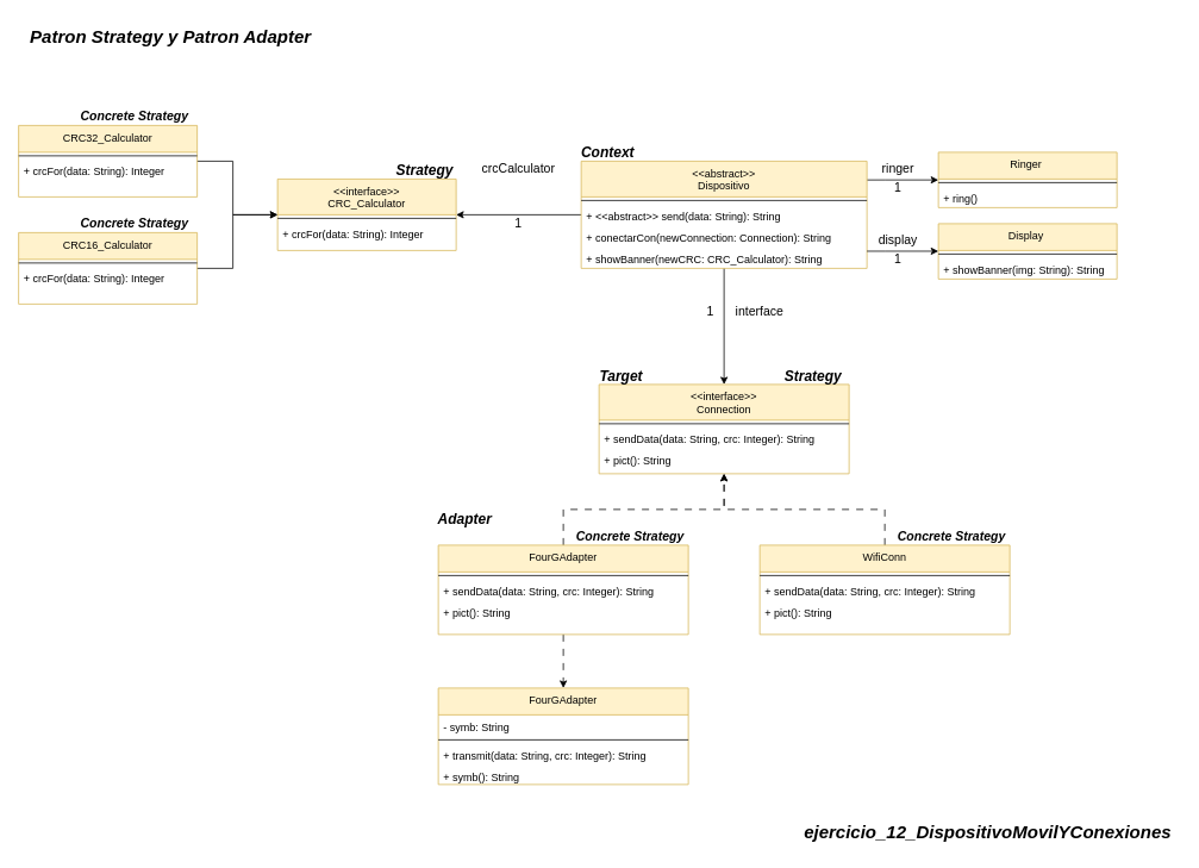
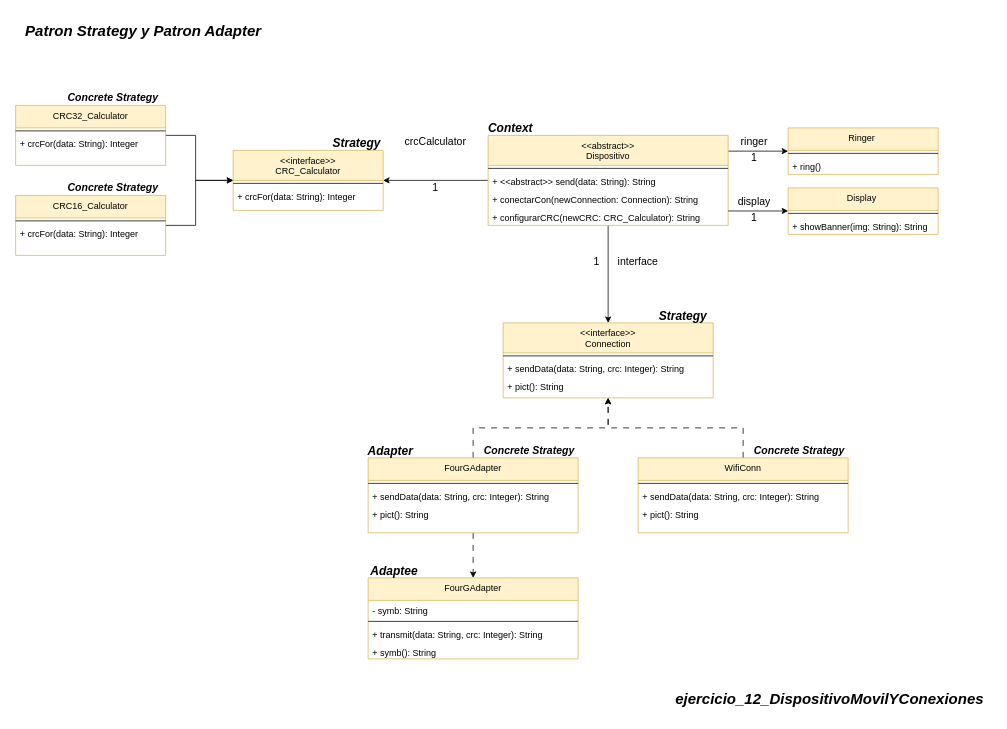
  <mxCell id="0" />
  <mxCell id="1" parent="0" />
  <mxCell id="2" value="&lt;&lt;interface&gt;&gt;&#10;Connection" style="swimlane;fontStyle=0;align=center;verticalAlign=top;childLayout=stackLayout;horizontal=1;startSize=40;horizontalStack=0;resizeParent=1;resizeLast=0;collapsible=1;marginBottom=0;rounded=0;shadow=0;strokeWidth=1;fillColor=#fff2cc;strokeColor=#d6b656;" vertex="1" parent="1"><mxGeometry x="670" y="430" width="280" height="100" as="geometry"><mxRectangle x="110" y="-20" width="160" height="26" as="alternateBounds" /></mxGeometry></mxCell>
  <mxCell id="3" value="" style="line;html=1;strokeWidth=1;align=left;verticalAlign=middle;spacingTop=-1;spacingLeft=3;spacingRight=3;rotatable=0;labelPosition=right;points=[];portConstraint=eastwest;" vertex="1" parent="2"><mxGeometry y="40" width="280" height="8" as="geometry" /></mxCell>
  <mxCell id="4" value="+ sendData(data: String, crc: Integer): String" style="text;align=left;verticalAlign=top;spacingLeft=4;spacingRight=4;overflow=hidden;rotatable=0;points=[[0,0.5],[1,0.5]];portConstraint=eastwest;rounded=0;shadow=0;html=0;" vertex="1" parent="2"><mxGeometry y="48" width="280" height="24" as="geometry" /></mxCell>
  <mxCell id="5" value="+ pict(): String" style="text;align=left;verticalAlign=top;spacingLeft=4;spacingRight=4;overflow=hidden;rotatable=0;points=[[0,0.5],[1,0.5]];portConstraint=eastwest;rounded=0;shadow=0;html=0;" vertex="1" parent="2"><mxGeometry y="72" width="280" height="16" as="geometry" /></mxCell>
  <mxCell id="6" value="&lt;&lt;interface&gt;&gt;&#10;CRC_Calculator" style="swimlane;fontStyle=0;align=center;verticalAlign=top;childLayout=stackLayout;horizontal=1;startSize=40;horizontalStack=0;resizeParent=1;resizeLast=0;collapsible=1;marginBottom=0;rounded=0;shadow=0;strokeWidth=1;fillColor=#fff2cc;strokeColor=#d6b656;" vertex="1" parent="1"><mxGeometry x="310" y="200" width="200" height="80" as="geometry"><mxRectangle x="110" y="-20" width="160" height="26" as="alternateBounds" /></mxGeometry></mxCell>
  <mxCell id="7" value="" style="line;html=1;strokeWidth=1;align=left;verticalAlign=middle;spacingTop=-1;spacingLeft=3;spacingRight=3;rotatable=0;labelPosition=right;points=[];portConstraint=eastwest;" vertex="1" parent="6"><mxGeometry y="40" width="200" height="8" as="geometry" /></mxCell>
  <mxCell id="8" value="+ crcFor(data: String): Integer" style="text;align=left;verticalAlign=top;spacingLeft=4;spacingRight=4;overflow=hidden;rotatable=0;points=[[0,0.5],[1,0.5]];portConstraint=eastwest;rounded=0;shadow=0;html=0;" vertex="1" parent="6"><mxGeometry y="48" width="200" height="24" as="geometry" /></mxCell>
  <mxCell id="9" style="edgeStyle=orthogonalEdgeStyle;rounded=0;orthogonalLoop=1;jettySize=auto;html=1;" edge="1" parent="1" source="12" target="6"><mxGeometry relative="1" as="geometry" /></mxCell>
  <mxCell id="10" style="edgeStyle=orthogonalEdgeStyle;rounded=0;orthogonalLoop=1;jettySize=auto;html=1;" edge="1" parent="1" target="25"><mxGeometry relative="1" as="geometry"><mxPoint x="970" y="201.034" as="sourcePoint" /><Array as="points"><mxPoint x="990" y="201" /><mxPoint x="990" y="201" /></Array></mxGeometry></mxCell>
  <mxCell id="11" style="edgeStyle=orthogonalEdgeStyle;rounded=0;orthogonalLoop=1;jettySize=auto;html=1;entryX=0.5;entryY=0;entryDx=0;entryDy=0;" edge="1" parent="1" source="12" target="2"><mxGeometry relative="1" as="geometry" /></mxCell>
  <mxCell id="12" value="&lt;&lt;abstract&gt;&gt;&#10;Dispositivo" style="swimlane;fontStyle=0;align=center;verticalAlign=top;childLayout=stackLayout;horizontal=1;startSize=40;horizontalStack=0;resizeParent=1;resizeLast=0;collapsible=1;marginBottom=0;rounded=0;shadow=0;strokeWidth=1;fillColor=#fff2cc;strokeColor=#d6b656;" vertex="1" parent="1"><mxGeometry x="650" y="180" width="320" height="120" as="geometry"><mxRectangle x="110" y="-20" width="160" height="26" as="alternateBounds" /></mxGeometry></mxCell>
  <mxCell id="13" value="" style="line;html=1;strokeWidth=1;align=left;verticalAlign=middle;spacingTop=-1;spacingLeft=3;spacingRight=3;rotatable=0;labelPosition=right;points=[];portConstraint=eastwest;" vertex="1" parent="12"><mxGeometry y="40" width="320" height="8" as="geometry" /></mxCell>
  <mxCell id="14" value="+ &lt;&lt;abstract&gt;&gt; send(data: String): String" style="text;align=left;verticalAlign=top;spacingLeft=4;spacingRight=4;overflow=hidden;rotatable=0;points=[[0,0.5],[1,0.5]];portConstraint=eastwest;rounded=0;shadow=0;html=0;" vertex="1" parent="12"><mxGeometry y="48" width="320" height="24" as="geometry" /></mxCell>
  <mxCell id="15" value="+ conectarCon(newConnection: Connection): String" style="text;align=left;verticalAlign=top;spacingLeft=4;spacingRight=4;overflow=hidden;rotatable=0;points=[[0,0.5],[1,0.5]];portConstraint=eastwest;rounded=0;shadow=0;html=0;" vertex="1" parent="12"><mxGeometry y="72" width="320" height="24" as="geometry" /></mxCell>
- <mxCell id="16" value="+ showBanner(newCRC: CRC_Calculator): String" style="text;align=left;verticalAlign=top;spacingLeft=4;spacingRight=4;overflow=hidden;rotatable=0;points=[[0,0.5],[1,0.5]];portConstraint=eastwest;rounded=0;shadow=0;html=0;" vertex="1" parent="12"><mxGeometry y="96" width="320" height="24" as="geometry" /></mxCell>
+ <mxCell id="16" value="+ configurarCRC(newCRC: CRC_Calculator): String" style="text;align=left;verticalAlign=top;spacingLeft=4;spacingRight=4;overflow=hidden;rotatable=0;points=[[0,0.5],[1,0.5]];portConstraint=eastwest;rounded=0;shadow=0;html=0;" vertex="1" parent="12"><mxGeometry y="96" width="320" height="24" as="geometry" /></mxCell>
  <mxCell id="17" style="edgeStyle=orthogonalEdgeStyle;rounded=0;orthogonalLoop=1;jettySize=auto;html=1;" edge="1" parent="1" source="18" target="6"><mxGeometry relative="1" as="geometry"><Array as="points"><mxPoint x="260" y="300" /><mxPoint x="260" y="240" /></Array></mxGeometry></mxCell>
  <mxCell id="18" value="CRC16_Calculator" style="swimlane;fontStyle=0;align=center;verticalAlign=top;childLayout=stackLayout;horizontal=1;startSize=30;horizontalStack=0;resizeParent=1;resizeLast=0;collapsible=1;marginBottom=0;rounded=0;shadow=0;strokeWidth=1;fillColor=#fff2cc;strokeColor=#d6b656;" vertex="1" parent="1"><mxGeometry x="20" y="260" width="200" height="80" as="geometry"><mxRectangle x="110" y="-20" width="160" height="26" as="alternateBounds" /></mxGeometry></mxCell>
  <mxCell id="19" value="" style="line;html=1;strokeWidth=1;align=left;verticalAlign=middle;spacingTop=-1;spacingLeft=3;spacingRight=3;rotatable=0;labelPosition=right;points=[];portConstraint=eastwest;" vertex="1" parent="18"><mxGeometry y="30" width="200" height="8" as="geometry" /></mxCell>
  <mxCell id="20" value="+ crcFor(data: String): Integer" style="text;align=left;verticalAlign=top;spacingLeft=4;spacingRight=4;overflow=hidden;rotatable=0;points=[[0,0.5],[1,0.5]];portConstraint=eastwest;rounded=0;shadow=0;html=0;" vertex="1" parent="18"><mxGeometry y="38" width="200" height="24" as="geometry" /></mxCell>
  <mxCell id="21" style="edgeStyle=orthogonalEdgeStyle;rounded=0;orthogonalLoop=1;jettySize=auto;html=1;entryX=0;entryY=0.5;entryDx=0;entryDy=0;" edge="1" parent="1" source="22" target="6"><mxGeometry relative="1" as="geometry"><Array as="points"><mxPoint x="260" y="180" /><mxPoint x="260" y="240" /></Array></mxGeometry></mxCell>
  <mxCell id="22" value="CRC32_Calculator" style="swimlane;fontStyle=0;align=center;verticalAlign=top;childLayout=stackLayout;horizontal=1;startSize=30;horizontalStack=0;resizeParent=1;resizeLast=0;collapsible=1;marginBottom=0;rounded=0;shadow=0;strokeWidth=1;fillColor=#fff2cc;strokeColor=#d6b656;" vertex="1" parent="1"><mxGeometry x="20" y="140" width="200" height="80" as="geometry"><mxRectangle x="110" y="-20" width="160" height="26" as="alternateBounds" /></mxGeometry></mxCell>
  <mxCell id="23" value="" style="line;html=1;strokeWidth=1;align=left;verticalAlign=middle;spacingTop=-1;spacingLeft=3;spacingRight=3;rotatable=0;labelPosition=right;points=[];portConstraint=eastwest;" vertex="1" parent="22"><mxGeometry y="30" width="200" height="8" as="geometry" /></mxCell>
  <mxCell id="24" value="+ crcFor(data: String): Integer" style="text;align=left;verticalAlign=top;spacingLeft=4;spacingRight=4;overflow=hidden;rotatable=0;points=[[0,0.5],[1,0.5]];portConstraint=eastwest;rounded=0;shadow=0;html=0;" vertex="1" parent="22"><mxGeometry y="38" width="200" height="24" as="geometry" /></mxCell>
  <mxCell id="25" value="Ringer " style="swimlane;fontStyle=0;align=center;verticalAlign=top;childLayout=stackLayout;horizontal=1;startSize=30;horizontalStack=0;resizeParent=1;resizeLast=0;collapsible=1;marginBottom=0;rounded=0;shadow=0;strokeWidth=1;fillColor=#fff2cc;strokeColor=#d6b656;" vertex="1" parent="1"><mxGeometry x="1050" y="170" width="200" height="62" as="geometry"><mxRectangle x="110" y="-20" width="160" height="26" as="alternateBounds" /></mxGeometry></mxCell>
  <mxCell id="26" value="" style="line;html=1;strokeWidth=1;align=left;verticalAlign=middle;spacingTop=-1;spacingLeft=3;spacingRight=3;rotatable=0;labelPosition=right;points=[];portConstraint=eastwest;" vertex="1" parent="25"><mxGeometry y="30" width="200" height="8" as="geometry" /></mxCell>
  <mxCell id="27" value="+ ring()" style="text;align=left;verticalAlign=top;spacingLeft=4;spacingRight=4;overflow=hidden;rotatable=0;points=[[0,0.5],[1,0.5]];portConstraint=eastwest;rounded=0;shadow=0;html=0;" vertex="1" parent="25"><mxGeometry y="38" width="200" height="24" as="geometry" /></mxCell>
  <mxCell id="28" value="Display " style="swimlane;fontStyle=0;align=center;verticalAlign=top;childLayout=stackLayout;horizontal=1;startSize=30;horizontalStack=0;resizeParent=1;resizeLast=0;collapsible=1;marginBottom=0;rounded=0;shadow=0;strokeWidth=1;fillColor=#fff2cc;strokeColor=#d6b656;" vertex="1" parent="1"><mxGeometry x="1050" y="250" width="200" height="62" as="geometry"><mxRectangle x="110" y="-20" width="160" height="26" as="alternateBounds" /></mxGeometry></mxCell>
  <mxCell id="29" value="" style="line;html=1;strokeWidth=1;align=left;verticalAlign=middle;spacingTop=-1;spacingLeft=3;spacingRight=3;rotatable=0;labelPosition=right;points=[];portConstraint=eastwest;" vertex="1" parent="28"><mxGeometry y="30" width="200" height="8" as="geometry" /></mxCell>
  <mxCell id="30" value="+ showBanner(img: String): String" style="text;align=left;verticalAlign=top;spacingLeft=4;spacingRight=4;overflow=hidden;rotatable=0;points=[[0,0.5],[1,0.5]];portConstraint=eastwest;rounded=0;shadow=0;html=0;" vertex="1" parent="28"><mxGeometry y="38" width="200" height="24" as="geometry" /></mxCell>
  <mxCell id="31" style="edgeStyle=orthogonalEdgeStyle;rounded=0;orthogonalLoop=1;jettySize=auto;html=1;" edge="1" parent="1"><mxGeometry relative="1" as="geometry"><mxPoint x="970" y="280.8" as="sourcePoint" /><mxPoint x="1050" y="280.8" as="targetPoint" /><Array as="points"><mxPoint x="990" y="280.8" /><mxPoint x="990" y="280.8" /></Array></mxGeometry></mxCell>
  <mxCell id="32" value="display" style="text;html=1;align=center;verticalAlign=middle;whiteSpace=wrap;rounded=0;fontSize=14;" vertex="1" parent="1"><mxGeometry x="980" y="260" width="50" height="15" as="geometry" /></mxCell>
  <mxCell id="33" value="ringer" style="text;html=1;align=center;verticalAlign=middle;whiteSpace=wrap;rounded=0;fontSize=14;" vertex="1" parent="1"><mxGeometry x="980" y="180" width="50" height="15" as="geometry" /></mxCell>
  <mxCell id="34" value="1" style="text;html=1;align=center;verticalAlign=middle;whiteSpace=wrap;rounded=0;fontSize=14;" vertex="1" parent="1"><mxGeometry x="980" y="200" width="50" height="20" as="geometry" /></mxCell>
  <mxCell id="35" value="1" style="text;html=1;align=center;verticalAlign=middle;whiteSpace=wrap;rounded=0;fontSize=14;" vertex="1" parent="1"><mxGeometry x="980" y="280" width="50" height="20" as="geometry" /></mxCell>
  <mxCell id="36" value="interface" style="text;html=1;align=center;verticalAlign=middle;whiteSpace=wrap;rounded=0;fontSize=14;" vertex="1" parent="1"><mxGeometry x="820" y="340" width="60" height="15" as="geometry" /></mxCell>
  <mxCell id="37" value="1" style="text;html=1;align=center;verticalAlign=middle;whiteSpace=wrap;rounded=0;fontSize=14;" vertex="1" parent="1"><mxGeometry x="780" y="337.5" width="30" height="20" as="geometry" /></mxCell>
  <mxCell id="38" value="crcCalculator" style="text;html=1;align=center;verticalAlign=middle;whiteSpace=wrap;rounded=0;fontSize=14;" vertex="1" parent="1"><mxGeometry x="540" y="180" width="80" height="15" as="geometry" /></mxCell>
  <mxCell id="39" value="1" style="text;html=1;align=center;verticalAlign=middle;whiteSpace=wrap;rounded=0;fontSize=14;" vertex="1" parent="1"><mxGeometry x="555" y="240" width="50" height="20" as="geometry" /></mxCell>
  <mxCell id="40" style="edgeStyle=orthogonalEdgeStyle;rounded=0;orthogonalLoop=1;jettySize=auto;html=1;dashed=1;dashPattern=8 8;" edge="1" parent="1" source="42" target="2"><mxGeometry relative="1" as="geometry" /></mxCell>
  <mxCell id="41" style="edgeStyle=orthogonalEdgeStyle;rounded=0;orthogonalLoop=1;jettySize=auto;html=1;entryX=0.5;entryY=0;entryDx=0;entryDy=0;dashed=1;dashPattern=8 8;" edge="1" parent="1" source="42" target="46"><mxGeometry relative="1" as="geometry" /></mxCell>
  <mxCell id="42" value="FourGAdapter" style="swimlane;fontStyle=0;align=center;verticalAlign=top;childLayout=stackLayout;horizontal=1;startSize=30;horizontalStack=0;resizeParent=1;resizeLast=0;collapsible=1;marginBottom=0;rounded=0;shadow=0;strokeWidth=1;fillColor=#fff2cc;strokeColor=#d6b656;" vertex="1" parent="1"><mxGeometry x="490" y="610" width="280" height="100" as="geometry"><mxRectangle x="110" y="-20" width="160" height="26" as="alternateBounds" /></mxGeometry></mxCell>
  <mxCell id="43" value="" style="line;html=1;strokeWidth=1;align=left;verticalAlign=middle;spacingTop=-1;spacingLeft=3;spacingRight=3;rotatable=0;labelPosition=right;points=[];portConstraint=eastwest;" vertex="1" parent="42"><mxGeometry y="30" width="280" height="8" as="geometry" /></mxCell>
  <mxCell id="44" value="+ sendData(data: String, crc: Integer): String" style="text;align=left;verticalAlign=top;spacingLeft=4;spacingRight=4;overflow=hidden;rotatable=0;points=[[0,0.5],[1,0.5]];portConstraint=eastwest;rounded=0;shadow=0;html=0;" vertex="1" parent="42"><mxGeometry y="38" width="280" height="24" as="geometry" /></mxCell>
  <mxCell id="45" value="+ pict(): String" style="text;align=left;verticalAlign=top;spacingLeft=4;spacingRight=4;overflow=hidden;rotatable=0;points=[[0,0.5],[1,0.5]];portConstraint=eastwest;rounded=0;shadow=0;html=0;" vertex="1" parent="42"><mxGeometry y="62" width="280" height="22" as="geometry" /></mxCell>
  <mxCell id="46" value="FourGAdapter" style="swimlane;fontStyle=0;align=center;verticalAlign=top;childLayout=stackLayout;horizontal=1;startSize=30;horizontalStack=0;resizeParent=1;resizeLast=0;collapsible=1;marginBottom=0;rounded=0;shadow=0;strokeWidth=1;fillColor=#fff2cc;strokeColor=#d6b656;" vertex="1" parent="1"><mxGeometry x="490" y="770" width="280" height="108" as="geometry"><mxRectangle x="110" y="-20" width="160" height="26" as="alternateBounds" /></mxGeometry></mxCell>
  <mxCell id="47" value="- symb: String" style="text;align=left;verticalAlign=top;spacingLeft=4;spacingRight=4;overflow=hidden;rotatable=0;points=[[0,0.5],[1,0.5]];portConstraint=eastwest;rounded=0;shadow=0;html=0;" vertex="1" parent="46"><mxGeometry y="30" width="280" height="24" as="geometry" /></mxCell>
  <mxCell id="48" value="" style="line;html=1;strokeWidth=1;align=left;verticalAlign=middle;spacingTop=-1;spacingLeft=3;spacingRight=3;rotatable=0;labelPosition=right;points=[];portConstraint=eastwest;" vertex="1" parent="46"><mxGeometry y="54" width="280" height="8" as="geometry" /></mxCell>
  <mxCell id="49" value="+ transmit(data: String, crc: Integer): String" style="text;align=left;verticalAlign=top;spacingLeft=4;spacingRight=4;overflow=hidden;rotatable=0;points=[[0,0.5],[1,0.5]];portConstraint=eastwest;rounded=0;shadow=0;html=0;" vertex="1" parent="46"><mxGeometry y="62" width="280" height="24" as="geometry" /></mxCell>
  <mxCell id="50" value="+ symb(): String" style="text;align=left;verticalAlign=top;spacingLeft=4;spacingRight=4;overflow=hidden;rotatable=0;points=[[0,0.5],[1,0.5]];portConstraint=eastwest;rounded=0;shadow=0;html=0;" vertex="1" parent="46"><mxGeometry y="86" width="280" height="22" as="geometry" /></mxCell>
  <mxCell id="51" style="edgeStyle=orthogonalEdgeStyle;rounded=0;orthogonalLoop=1;jettySize=auto;html=1;dashed=1;dashPattern=8 8;" edge="1" parent="1" source="52" target="2"><mxGeometry relative="1" as="geometry" /></mxCell>
  <mxCell id="52" value="WifiConn" style="swimlane;fontStyle=0;align=center;verticalAlign=top;childLayout=stackLayout;horizontal=1;startSize=30;horizontalStack=0;resizeParent=1;resizeLast=0;collapsible=1;marginBottom=0;rounded=0;shadow=0;strokeWidth=1;fillColor=#fff2cc;strokeColor=#d6b656;" vertex="1" parent="1"><mxGeometry x="850" y="610" width="280" height="100" as="geometry"><mxRectangle x="110" y="-20" width="160" height="26" as="alternateBounds" /></mxGeometry></mxCell>
  <mxCell id="53" value="" style="line;html=1;strokeWidth=1;align=left;verticalAlign=middle;spacingTop=-1;spacingLeft=3;spacingRight=3;rotatable=0;labelPosition=right;points=[];portConstraint=eastwest;" vertex="1" parent="52"><mxGeometry y="30" width="280" height="8" as="geometry" /></mxCell>
  <mxCell id="54" value="+ sendData(data: String, crc: Integer): String" style="text;align=left;verticalAlign=top;spacingLeft=4;spacingRight=4;overflow=hidden;rotatable=0;points=[[0,0.5],[1,0.5]];portConstraint=eastwest;rounded=0;shadow=0;html=0;" vertex="1" parent="52"><mxGeometry y="38" width="280" height="24" as="geometry" /></mxCell>
  <mxCell id="55" value="+ pict(): String" style="text;align=left;verticalAlign=top;spacingLeft=4;spacingRight=4;overflow=hidden;rotatable=0;points=[[0,0.5],[1,0.5]];portConstraint=eastwest;rounded=0;shadow=0;html=0;" vertex="1" parent="52"><mxGeometry y="62" width="280" height="22" as="geometry" /></mxCell>
- <mxCell id="57" value="&lt;font style=&quot;font-size: 16px;&quot;&gt;&lt;b style=&quot;font-size: 16px;&quot;&gt;&lt;i style=&quot;font-size: 16px;&quot;&gt;Adapter&lt;/i&gt;&lt;/b&gt;&lt;/font&gt;" style="text;html=1;align=center;verticalAlign=middle;whiteSpace=wrap;rounded=0;fontSize=16;" vertex="1" parent="1"><mxGeometry x="485" y="570" width="70" height="20" as="geometry" /></mxCell>
+ <mxCell id="56" value="&lt;font style=&quot;font-size: 16px;&quot;&gt;&lt;b style=&quot;font-size: 16px;&quot;&gt;&lt;i style=&quot;font-size: 16px;&quot;&gt;Adaptee&lt;/i&gt;&lt;/b&gt;&lt;/font&gt;" style="text;html=1;align=center;verticalAlign=middle;whiteSpace=wrap;rounded=0;fontSize=16;" vertex="1" parent="1"><mxGeometry x="490" y="750" width="70" height="20" as="geometry" /></mxCell>
+ <mxCell id="57" value="&lt;font style=&quot;font-size: 16px;&quot;&gt;&lt;b style=&quot;font-size: 16px;&quot;&gt;&lt;i style=&quot;font-size: 16px;&quot;&gt;Adapter&lt;/i&gt;&lt;/b&gt;&lt;/font&gt;" style="text;html=1;align=center;verticalAlign=middle;whiteSpace=wrap;rounded=0;fontSize=16;" vertex="1" parent="1"><mxGeometry x="485" y="590" width="70" height="20" as="geometry" /></mxCell>
  <mxCell id="58" value="&lt;font style=&quot;font-size: 14px;&quot;&gt;&lt;b style=&quot;font-size: 14px;&quot;&gt;&lt;i style=&quot;font-size: 14px;&quot;&gt;Concrete Strategy&lt;/i&gt;&lt;/b&gt;&lt;/font&gt;" style="text;html=1;align=center;verticalAlign=middle;whiteSpace=wrap;rounded=0;fontSize=14;" vertex="1" parent="1"><mxGeometry x="995" y="590" width="140" height="20" as="geometry" /></mxCell>
  <mxCell id="59" value="&lt;font style=&quot;font-size: 14px;&quot;&gt;&lt;b style=&quot;font-size: 14px;&quot;&gt;&lt;i style=&quot;font-size: 14px;&quot;&gt;Concrete Strategy&lt;/i&gt;&lt;/b&gt;&lt;/font&gt;" style="text;html=1;align=center;verticalAlign=middle;whiteSpace=wrap;rounded=0;fontSize=14;" vertex="1" parent="1"><mxGeometry x="635" y="590" width="140" height="20" as="geometry" /></mxCell>
- <mxCell id="60" value="&lt;font style=&quot;font-size: 16px;&quot;&gt;&lt;b style=&quot;font-size: 16px;&quot;&gt;&lt;i style=&quot;font-size: 16px;&quot;&gt;Target&lt;/i&gt;&lt;/b&gt;&lt;/font&gt;" style="text;html=1;align=center;verticalAlign=middle;whiteSpace=wrap;rounded=0;fontSize=16;" vertex="1" parent="1"><mxGeometry x="665" y="410" width="60" height="20" as="geometry" /></mxCell>
  <mxCell id="61" value="&lt;font style=&quot;font-size: 16px;&quot;&gt;&lt;b style=&quot;font-size: 16px;&quot;&gt;&lt;i style=&quot;font-size: 16px;&quot;&gt;Strategy&lt;/i&gt;&lt;/b&gt;&lt;/font&gt;" style="text;html=1;align=center;verticalAlign=middle;whiteSpace=wrap;rounded=0;fontSize=16;" vertex="1" parent="1"><mxGeometry x="875" y="410" width="70" height="20" as="geometry" /></mxCell>
  <mxCell id="62" value="&lt;font style=&quot;font-size: 16px;&quot;&gt;&lt;b style=&quot;font-size: 16px;&quot;&gt;&lt;i style=&quot;font-size: 16px;&quot;&gt;Context&lt;/i&gt;&lt;/b&gt;&lt;/font&gt;" style="text;html=1;align=center;verticalAlign=middle;whiteSpace=wrap;rounded=0;fontSize=16;" vertex="1" parent="1"><mxGeometry x="645" y="160" width="70" height="20" as="geometry" /></mxCell>
  <mxCell id="63" value="&lt;font style=&quot;font-size: 16px;&quot;&gt;&lt;b style=&quot;font-size: 16px;&quot;&gt;&lt;i style=&quot;font-size: 16px;&quot;&gt;Strategy&lt;/i&gt;&lt;/b&gt;&lt;/font&gt;" style="text;html=1;align=center;verticalAlign=middle;whiteSpace=wrap;rounded=0;fontSize=16;" vertex="1" parent="1"><mxGeometry x="440" y="180" width="70" height="20" as="geometry" /></mxCell>
  <mxCell id="64" value="&lt;font style=&quot;font-size: 14px;&quot;&gt;&lt;b style=&quot;font-size: 14px;&quot;&gt;&lt;i style=&quot;font-size: 14px;&quot;&gt;Concrete Strategy&lt;/i&gt;&lt;/b&gt;&lt;/font&gt;" style="text;html=1;align=center;verticalAlign=middle;whiteSpace=wrap;rounded=0;fontSize=14;" vertex="1" parent="1"><mxGeometry x="80" y="120" width="140" height="20" as="geometry" /></mxCell>
  <mxCell id="65" value="&lt;font style=&quot;font-size: 14px;&quot;&gt;&lt;b style=&quot;font-size: 14px;&quot;&gt;&lt;i style=&quot;font-size: 14px;&quot;&gt;Concrete Strategy&lt;/i&gt;&lt;/b&gt;&lt;/font&gt;" style="text;html=1;align=center;verticalAlign=middle;whiteSpace=wrap;rounded=0;fontSize=14;" vertex="1" parent="1"><mxGeometry x="80" y="240" width="140" height="20" as="geometry" /></mxCell>
  <mxCell id="66" value="&lt;b style=&quot;&quot;&gt;&lt;i&gt;&lt;font style=&quot;font-size: 20px;&quot;&gt;Patron Strategy y Patron Adapter&lt;/font&gt;&lt;/i&gt;&lt;/b&gt;" style="text;html=1;align=center;verticalAlign=middle;resizable=0;points=[];autosize=1;strokeColor=none;fillColor=none;" vertex="1" parent="1"><mxGeometry x="20" y="20" width="340" height="40" as="geometry" /></mxCell>
  <mxCell id="67" value="&lt;span style=&quot;font-size: 20px;&quot;&gt;&lt;b&gt;&lt;i&gt;ejercicio_12_DispositivoMovilYConexiones&lt;/i&gt;&lt;/b&gt;&lt;/span&gt;" style="text;html=1;align=center;verticalAlign=middle;resizable=0;points=[];autosize=1;strokeColor=none;fillColor=none;" vertex="1" parent="1"><mxGeometry x="890" y="910" width="430" height="40" as="geometry" /></mxCell>
